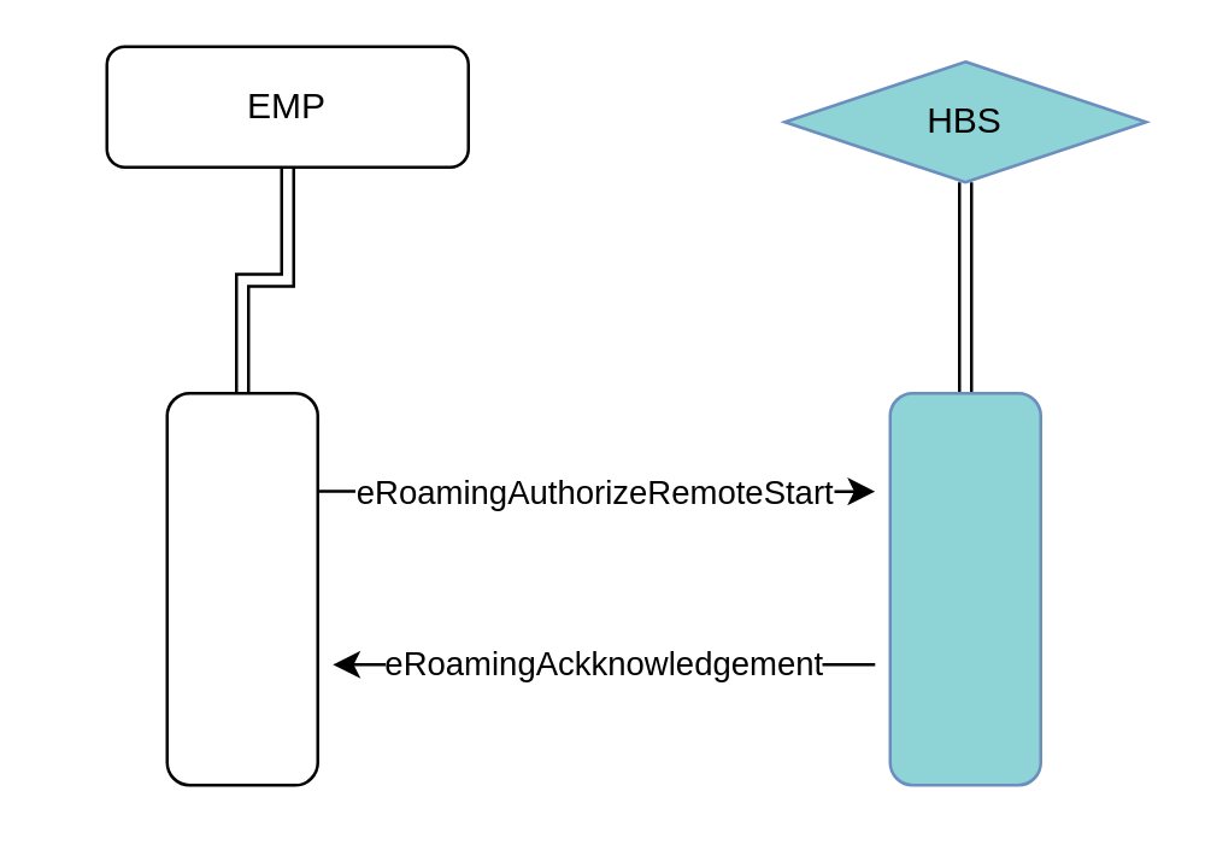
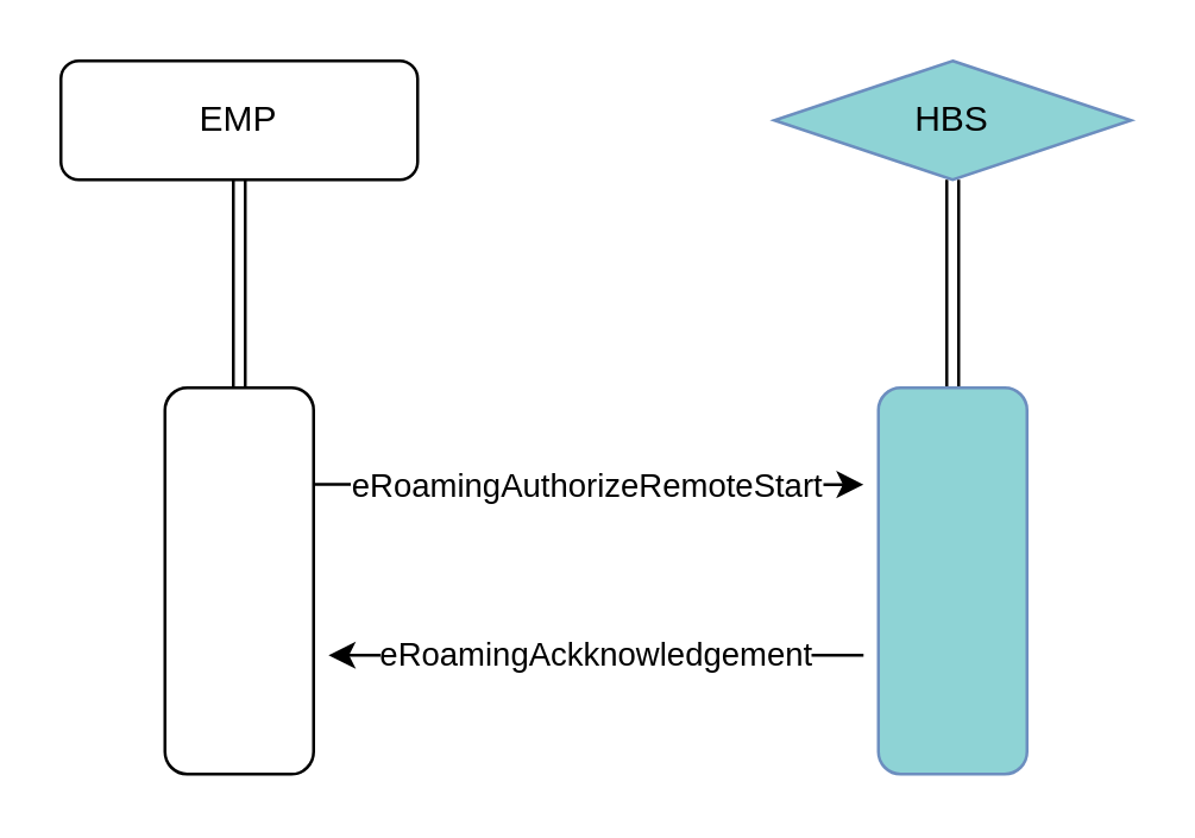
  <mxCell id="0" />
  <mxCell id="1" parent="0" />
  <mxCell id="2" value="" style="edgeStyle=orthogonalEdgeStyle;rounded=0;orthogonalLoop=1;jettySize=auto;html=1;shape=link;strokeColor=default;" parent="1" source="3" target="6" edge="1"><mxGeometry relative="1" as="geometry" /></mxCell>
  <mxCell id="3" value="HBS" style="rhombus;whiteSpace=wrap;html=1;fontSize=12;glass=0;strokeWidth=1;shadow=0;fillColor=#8ed3d5;strokeColor=#6c8ebf;" parent="1" vertex="1"><mxGeometry x="260" y="20" width="120" height="40" as="geometry" /></mxCell>
  <mxCell id="4" value="" style="edgeStyle=orthogonalEdgeStyle;rounded=0;orthogonalLoop=1;jettySize=auto;html=1;shape=link;" parent="1" source="5" target="8" edge="1"><mxGeometry relative="1" as="geometry" /></mxCell>
- <mxCell id="5" value="EMP" style="rounded=1;whiteSpace=wrap;html=1;fontSize=12;glass=0;strokeWidth=1;shadow=0;" parent="1" vertex="1"><mxGeometry x="35" y="15" width="120" height="40" as="geometry" /></mxCell>
+ <mxCell id="5" value="EMP" style="rounded=1;whiteSpace=wrap;html=1;fontSize=12;glass=0;strokeWidth=1;shadow=0;" parent="1" vertex="1"><mxGeometry x="20" y="20" width="120" height="40" as="geometry" /></mxCell>
  <mxCell id="6" value="" style="rounded=1;whiteSpace=wrap;html=1;glass=0;strokeWidth=1;shadow=0;fillColor=#8ed3d5;strokeColor=#6c8ebf;" parent="1" vertex="1"><mxGeometry x="295" y="130" width="50" height="130" as="geometry" /></mxCell>
  <mxCell id="7" value="eRoamingAuthorizeRemoteStart" style="edgeStyle=orthogonalEdgeStyle;rounded=0;orthogonalLoop=1;jettySize=auto;html=1;exitX=1;exitY=0.25;exitDx=0;exitDy=0;" parent="1" source="8" edge="1"><mxGeometry x="0.004" relative="1" as="geometry"><mxPoint x="290" y="162.571" as="targetPoint" /><mxPoint as="offset" /></mxGeometry></mxCell>
  <mxCell id="8" value="" style="rounded=1;whiteSpace=wrap;html=1;glass=0;strokeWidth=1;shadow=0;" parent="1" vertex="1"><mxGeometry x="55" y="130" width="50" height="130" as="geometry" /></mxCell>
  <mxCell id="9" value="eRoamingAckknowledgement" style="edgeStyle=orthogonalEdgeStyle;rounded=0;orthogonalLoop=1;jettySize=auto;html=1;" parent="1" edge="1"><mxGeometry relative="1" as="geometry"><mxPoint x="110" y="220" as="targetPoint" /><mxPoint x="290" y="220" as="sourcePoint" /><mxPoint as="offset" /></mxGeometry></mxCell>
